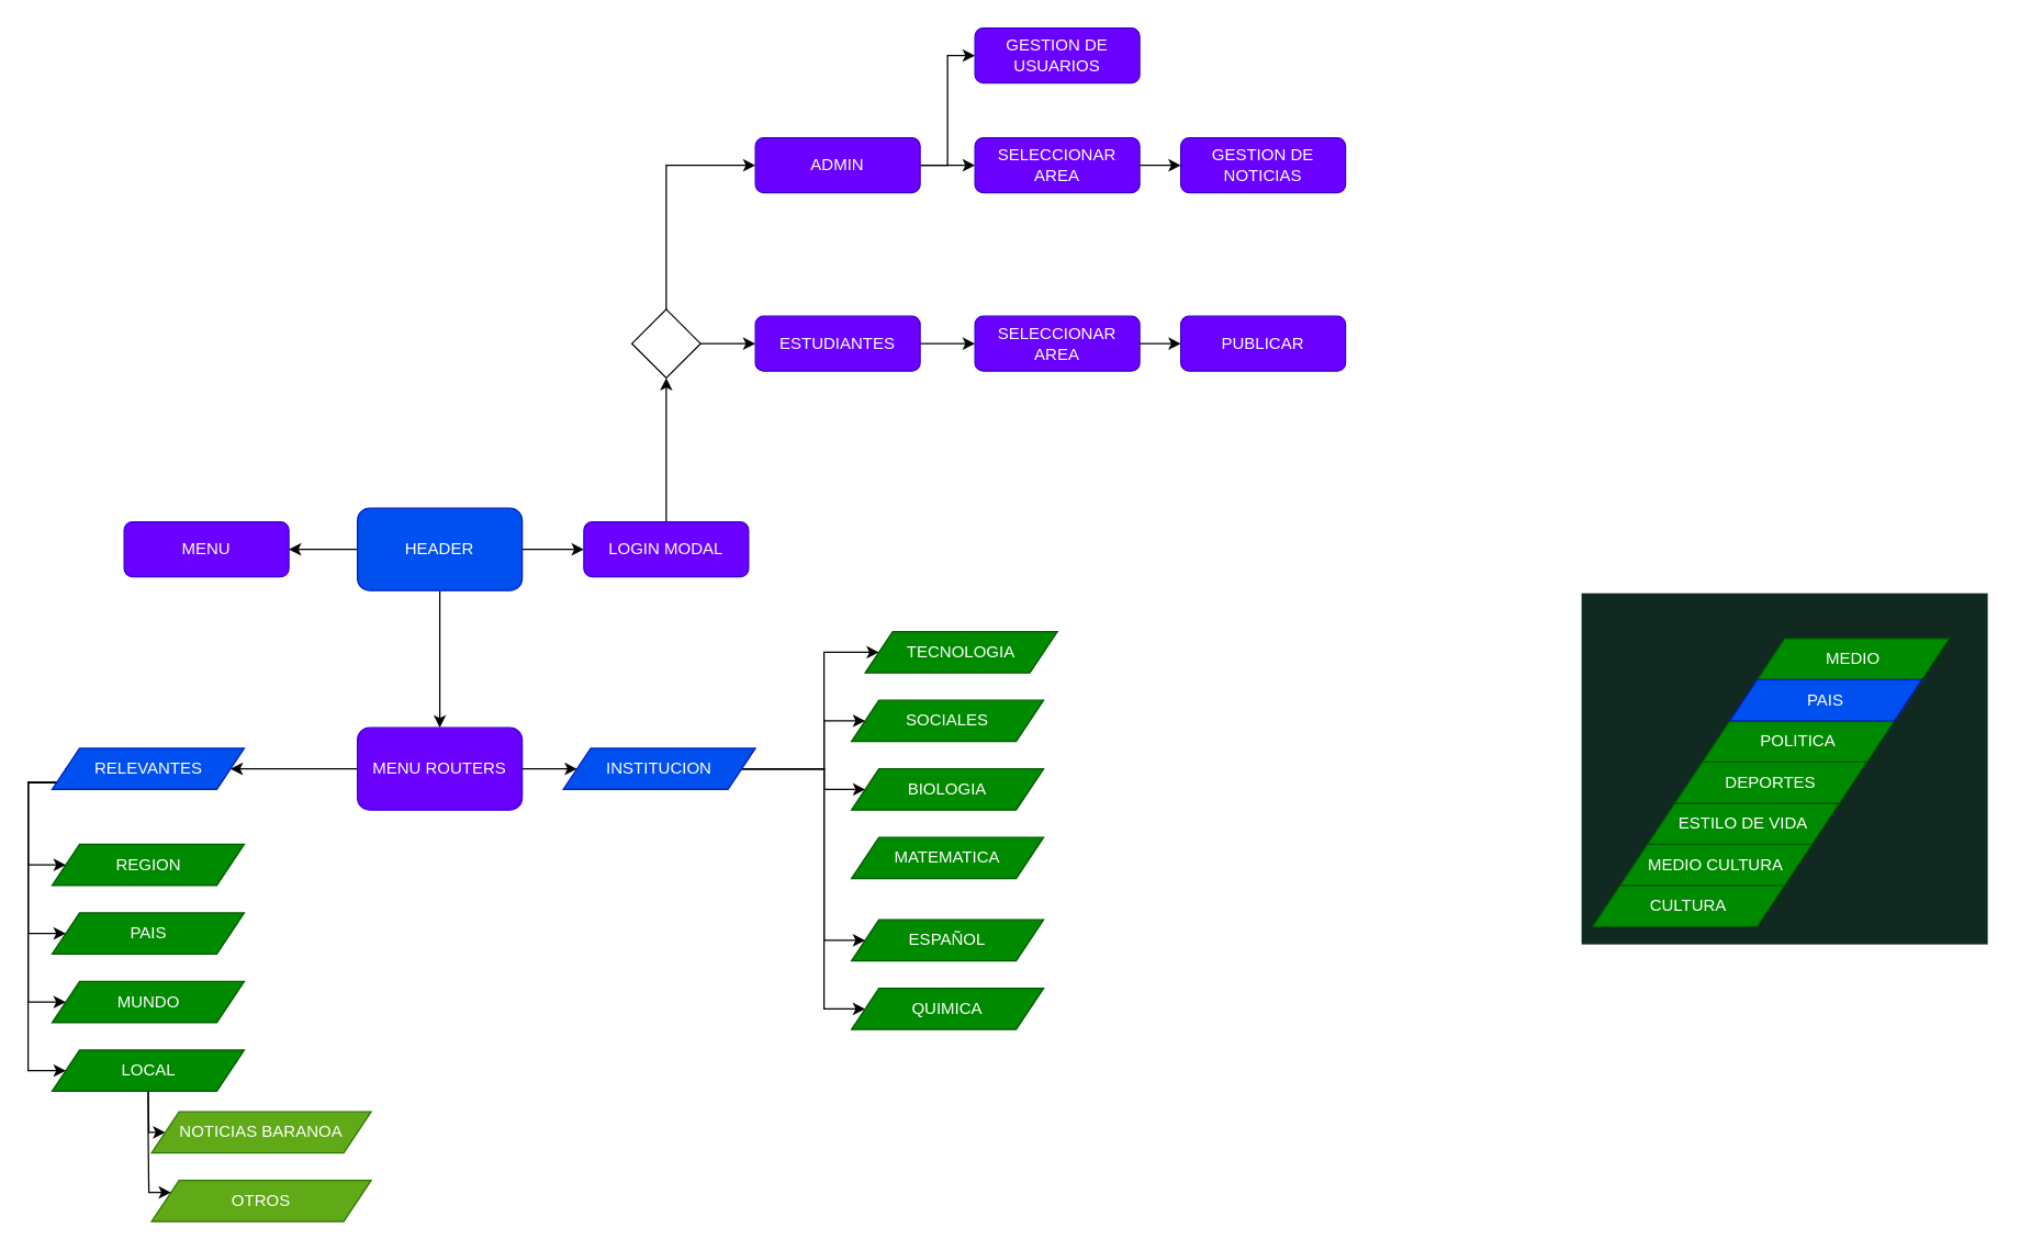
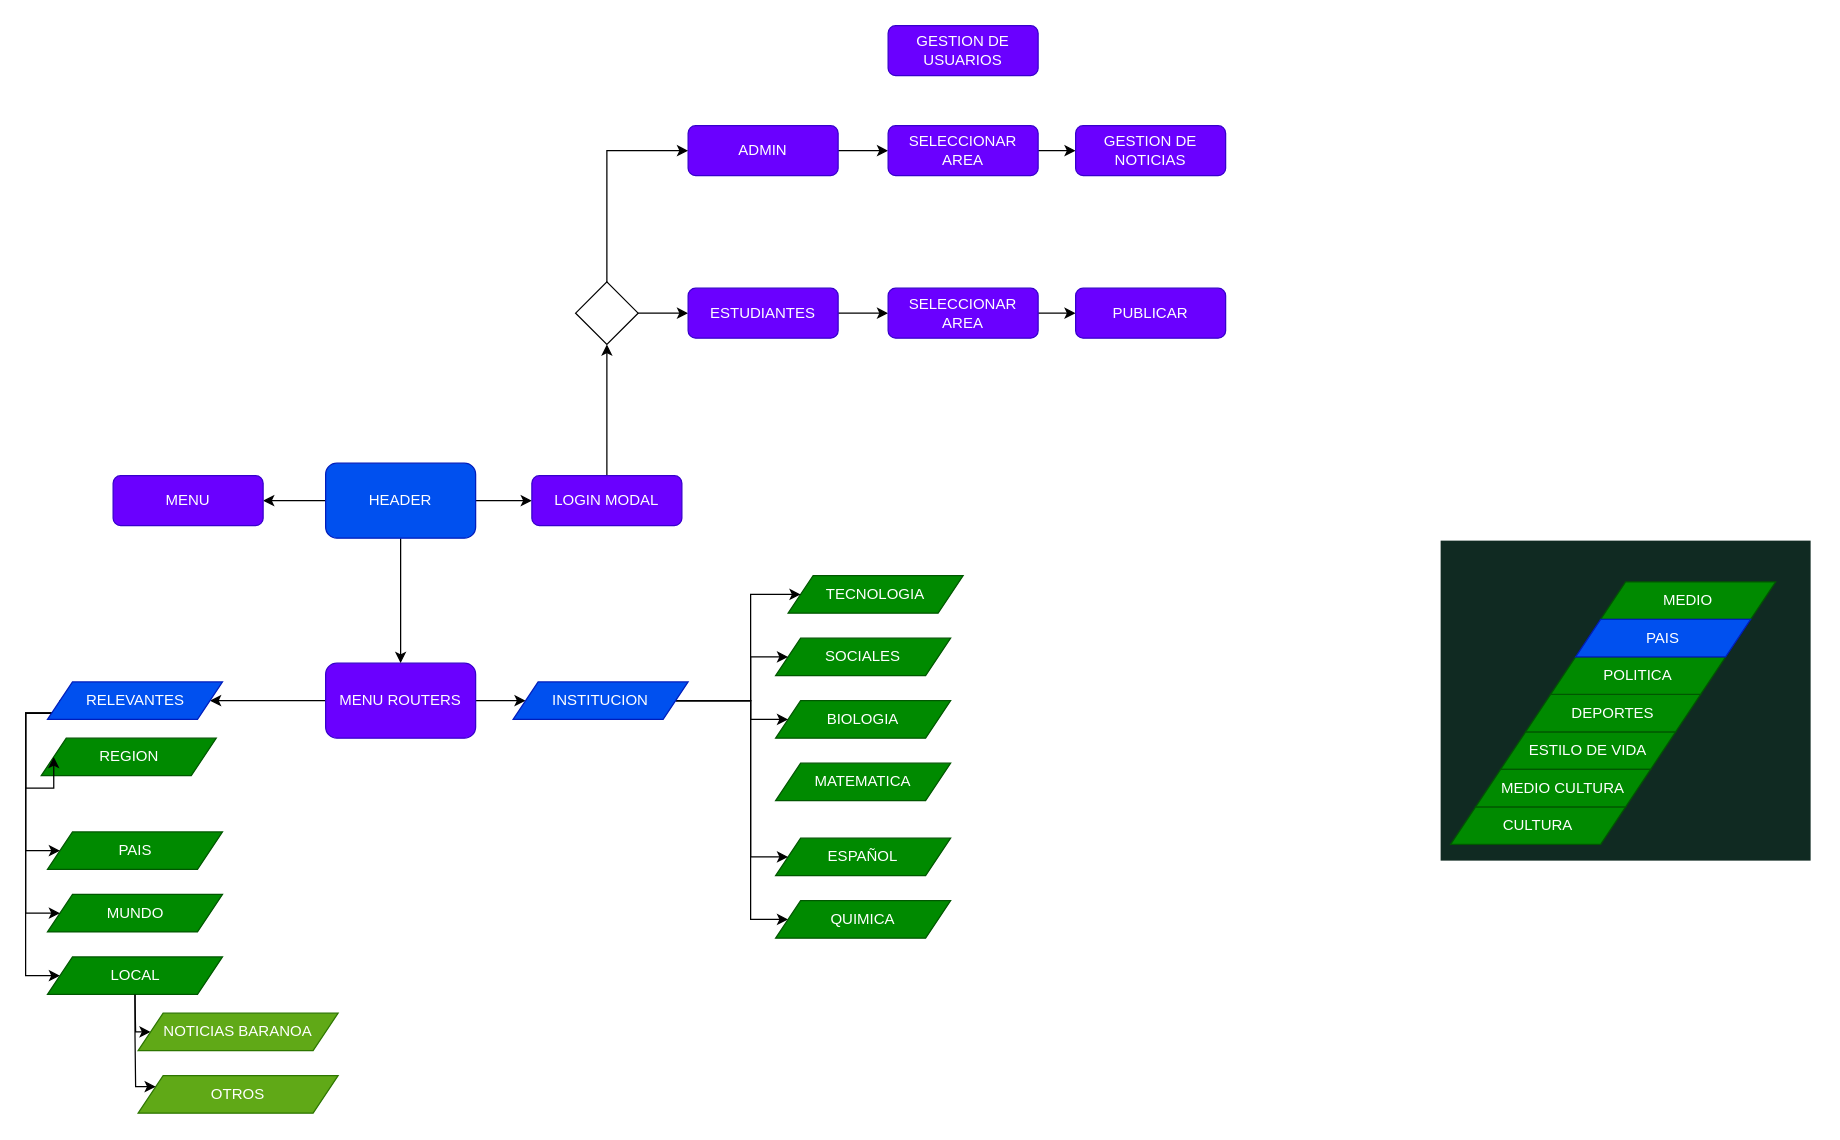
  <mxCell id="0" />
  <mxCell id="1" parent="0" />
  <mxCell id="2" value="" style="rounded=0;whiteSpace=wrap;html=1;strokeWidth=4;fillColor=#102A22;strokeColor=#FFFFFF;" parent="1" vertex="1"><mxGeometry x="1150" y="430" width="300" height="260" as="geometry" /></mxCell>
  <mxCell id="3" style="edgeStyle=orthogonalEdgeStyle;rounded=0;orthogonalLoop=1;jettySize=auto;html=1;exitX=1;exitY=0.5;exitDx=0;exitDy=0;entryX=0;entryY=0.5;entryDx=0;entryDy=0;" parent="1" source="5" target="31" edge="1"><mxGeometry relative="1" as="geometry" /></mxCell>
  <mxCell id="4" style="edgeStyle=orthogonalEdgeStyle;rounded=0;orthogonalLoop=1;jettySize=auto;html=1;exitX=0;exitY=0.5;exitDx=0;exitDy=0;entryX=1;entryY=0.5;entryDx=0;entryDy=0;" parent="1" source="5" target="25" edge="1"><mxGeometry relative="1" as="geometry"><mxPoint x="210" y="560" as="targetPoint" /></mxGeometry></mxCell>
  <mxCell id="5" value="MENU ROUTERS" style="rounded=1;whiteSpace=wrap;html=1;fillColor=#6a00ff;strokeColor=#3700CC;fontColor=#ffffff;" parent="1" vertex="1"><mxGeometry x="260" y="530" width="120" height="60" as="geometry" /></mxCell>
  <mxCell id="6" style="edgeStyle=orthogonalEdgeStyle;rounded=0;orthogonalLoop=1;jettySize=auto;html=1;exitX=0.5;exitY=1;exitDx=0;exitDy=0;entryX=0.5;entryY=0;entryDx=0;entryDy=0;" parent="1" source="9" target="5" edge="1"><mxGeometry relative="1" as="geometry" /></mxCell>
  <mxCell id="7" style="edgeStyle=orthogonalEdgeStyle;rounded=0;orthogonalLoop=1;jettySize=auto;html=1;" parent="1" source="9" target="12" edge="1"><mxGeometry relative="1" as="geometry" /></mxCell>
  <mxCell id="8" style="edgeStyle=orthogonalEdgeStyle;rounded=0;orthogonalLoop=1;jettySize=auto;html=1;exitX=1;exitY=0.5;exitDx=0;exitDy=0;" parent="1" source="9" target="11" edge="1"><mxGeometry relative="1" as="geometry" /></mxCell>
  <mxCell id="9" value="HEADER" style="rounded=1;whiteSpace=wrap;html=1;fillColor=#0050ef;strokeColor=#001DBC;fontColor=#ffffff;" parent="1" vertex="1"><mxGeometry x="260" y="370" width="120" height="60" as="geometry" /></mxCell>
  <mxCell id="10" style="edgeStyle=orthogonalEdgeStyle;rounded=0;orthogonalLoop=1;jettySize=auto;html=1;exitX=0.5;exitY=0;exitDx=0;exitDy=0;entryX=0.5;entryY=1;entryDx=0;entryDy=0;" parent="1" source="11" target="50" edge="1"><mxGeometry relative="1" as="geometry" /></mxCell>
  <mxCell id="11" value="LOGIN MODAL" style="rounded=1;whiteSpace=wrap;html=1;fillColor=#6a00ff;strokeColor=#3700CC;fontColor=#ffffff;" parent="1" vertex="1"><mxGeometry x="425" y="380" width="120" height="40" as="geometry" /></mxCell>
  <mxCell id="12" value="MENU" style="rounded=1;whiteSpace=wrap;html=1;fillColor=#6a00ff;strokeColor=#3700CC;fontColor=#ffffff;" parent="1" vertex="1"><mxGeometry x="90" y="380" width="120" height="40" as="geometry" /></mxCell>
  <mxCell id="13" value="TECNOLOGIA" style="shape=parallelogram;perimeter=parallelogramPerimeter;whiteSpace=wrap;html=1;fixedSize=1;fillColor=#008a00;strokeColor=#005700;fontColor=#ffffff;" parent="1" vertex="1"><mxGeometry x="630" y="460" width="140" height="30" as="geometry" /></mxCell>
- <mxCell id="14" value="REGION" style="shape=parallelogram;perimeter=parallelogramPerimeter;whiteSpace=wrap;html=1;fixedSize=1;fillColor=#008a00;strokeColor=#005700;fontColor=#ffffff;" parent="1" vertex="1"><mxGeometry x="37.5" y="615" width="140" height="30" as="geometry" /></mxCell>
+ <mxCell id="14" value="REGION" style="shape=parallelogram;perimeter=parallelogramPerimeter;whiteSpace=wrap;html=1;fixedSize=1;fillColor=#008a00;strokeColor=#005700;fontColor=#ffffff;" parent="1" vertex="1"><mxGeometry x="32.5" y="590" width="140" height="30" as="geometry" /></mxCell>
  <mxCell id="15" value="BIOLOGIA" style="shape=parallelogram;perimeter=parallelogramPerimeter;whiteSpace=wrap;html=1;fixedSize=1;fillColor=#008a00;strokeColor=#005700;fontColor=#ffffff;" parent="1" vertex="1"><mxGeometry x="620" y="560" width="140" height="30" as="geometry" /></mxCell>
  <mxCell id="16" value="PAIS" style="shape=parallelogram;perimeter=parallelogramPerimeter;whiteSpace=wrap;html=1;fixedSize=1;fillColor=#008a00;strokeColor=#005700;fontColor=#ffffff;" parent="1" vertex="1"><mxGeometry x="37.5" y="665" width="140" height="30" as="geometry" /></mxCell>
  <mxCell id="17" value="MUNDO" style="shape=parallelogram;perimeter=parallelogramPerimeter;whiteSpace=wrap;html=1;fixedSize=1;fillColor=#008a00;strokeColor=#005700;fontColor=#ffffff;" parent="1" vertex="1"><mxGeometry x="37.5" y="715" width="140" height="30" as="geometry" /></mxCell>
  <mxCell id="18" value="SOCIALES" style="shape=parallelogram;perimeter=parallelogramPerimeter;whiteSpace=wrap;html=1;fixedSize=1;fillColor=#008a00;strokeColor=#005700;fontColor=#ffffff;" parent="1" vertex="1"><mxGeometry x="620" y="510" width="140" height="30" as="geometry" /></mxCell>
  <mxCell id="19" value="ESPAÑOL" style="shape=parallelogram;perimeter=parallelogramPerimeter;whiteSpace=wrap;html=1;fixedSize=1;fillColor=#008a00;strokeColor=#005700;fontColor=#ffffff;" parent="1" vertex="1"><mxGeometry x="620" y="670" width="140" height="30" as="geometry" /></mxCell>
  <mxCell id="20" value="MATEMATICA" style="shape=parallelogram;perimeter=parallelogramPerimeter;whiteSpace=wrap;html=1;fixedSize=1;fillColor=#008a00;strokeColor=#005700;fontColor=#ffffff;" parent="1" vertex="1"><mxGeometry x="620" y="610" width="140" height="30" as="geometry" /></mxCell>
  <mxCell id="21" style="edgeStyle=orthogonalEdgeStyle;rounded=0;orthogonalLoop=1;jettySize=auto;html=1;exitX=0;exitY=0.5;exitDx=0;exitDy=0;entryX=0;entryY=0.5;entryDx=0;entryDy=0;" parent="1" source="25" target="17" edge="1"><mxGeometry relative="1" as="geometry"><mxPoint x="10" y="725" as="targetPoint" /><Array as="points"><mxPoint x="20" y="570" /><mxPoint x="20" y="730" /></Array></mxGeometry></mxCell>
  <mxCell id="22" style="edgeStyle=orthogonalEdgeStyle;rounded=0;orthogonalLoop=1;jettySize=auto;html=1;exitX=0;exitY=0.5;exitDx=0;exitDy=0;entryX=0;entryY=0.5;entryDx=0;entryDy=0;" parent="1" source="25" target="14" edge="1"><mxGeometry relative="1" as="geometry"><Array as="points"><mxPoint x="20" y="570" /><mxPoint x="20" y="630" /></Array></mxGeometry></mxCell>
  <mxCell id="23" style="edgeStyle=orthogonalEdgeStyle;rounded=0;orthogonalLoop=1;jettySize=auto;html=1;exitX=0;exitY=0.5;exitDx=0;exitDy=0;entryX=0;entryY=0.5;entryDx=0;entryDy=0;" parent="1" source="25" target="16" edge="1"><mxGeometry relative="1" as="geometry"><Array as="points"><mxPoint x="20" y="570" /><mxPoint x="20" y="680" /></Array></mxGeometry></mxCell>
  <mxCell id="24" style="edgeStyle=orthogonalEdgeStyle;rounded=0;orthogonalLoop=1;jettySize=auto;html=1;exitX=0;exitY=0.5;exitDx=0;exitDy=0;entryX=0;entryY=0.5;entryDx=0;entryDy=0;" parent="1" source="25" target="37" edge="1"><mxGeometry relative="1" as="geometry"><Array as="points"><mxPoint x="20" y="570" /><mxPoint x="20" y="780" /></Array></mxGeometry></mxCell>
  <mxCell id="25" value="RELEVANTES" style="shape=parallelogram;perimeter=parallelogramPerimeter;whiteSpace=wrap;html=1;fixedSize=1;fillColor=#0050ef;strokeColor=#001DBC;fontColor=#ffffff;" parent="1" vertex="1"><mxGeometry x="37.5" y="545" width="140" height="30" as="geometry" /></mxCell>
  <mxCell id="26" style="edgeStyle=orthogonalEdgeStyle;rounded=0;orthogonalLoop=1;jettySize=auto;html=1;exitX=1;exitY=0.5;exitDx=0;exitDy=0;entryX=0;entryY=0.5;entryDx=0;entryDy=0;" parent="1" source="31" target="13" edge="1"><mxGeometry relative="1" as="geometry"><Array as="points"><mxPoint x="600" y="560" /><mxPoint x="600" y="475" /></Array></mxGeometry></mxCell>
  <mxCell id="27" style="edgeStyle=orthogonalEdgeStyle;rounded=0;orthogonalLoop=1;jettySize=auto;html=1;exitX=1;exitY=0.5;exitDx=0;exitDy=0;entryX=0;entryY=0.5;entryDx=0;entryDy=0;" parent="1" source="31" target="18" edge="1"><mxGeometry relative="1" as="geometry"><Array as="points"><mxPoint x="600" y="560" /><mxPoint x="600" y="525" /></Array></mxGeometry></mxCell>
  <mxCell id="28" style="edgeStyle=orthogonalEdgeStyle;rounded=0;orthogonalLoop=1;jettySize=auto;html=1;exitX=1;exitY=0.5;exitDx=0;exitDy=0;entryX=0;entryY=0.5;entryDx=0;entryDy=0;" parent="1" source="31" target="15" edge="1"><mxGeometry relative="1" as="geometry"><Array as="points"><mxPoint x="600" y="560" /><mxPoint x="600" y="575" /></Array></mxGeometry></mxCell>
  <mxCell id="29" style="edgeStyle=orthogonalEdgeStyle;rounded=0;orthogonalLoop=1;jettySize=auto;html=1;exitX=1;exitY=0.5;exitDx=0;exitDy=0;entryX=0;entryY=0.5;entryDx=0;entryDy=0;" parent="1" source="31" target="19" edge="1"><mxGeometry relative="1" as="geometry"><Array as="points"><mxPoint x="600" y="560" /><mxPoint x="600" y="685" /></Array></mxGeometry></mxCell>
  <mxCell id="30" style="edgeStyle=orthogonalEdgeStyle;rounded=0;orthogonalLoop=1;jettySize=auto;html=1;exitX=1;exitY=0.5;exitDx=0;exitDy=0;entryX=0;entryY=0.5;entryDx=0;entryDy=0;" parent="1" source="31" target="40" edge="1"><mxGeometry relative="1" as="geometry"><Array as="points"><mxPoint x="600" y="560" /><mxPoint x="600" y="735" /></Array></mxGeometry></mxCell>
  <mxCell id="31" value="INSTITUCION" style="shape=parallelogram;perimeter=parallelogramPerimeter;whiteSpace=wrap;html=1;fixedSize=1;fillColor=#0050ef;strokeColor=#001DBC;fontColor=#ffffff;" parent="1" vertex="1"><mxGeometry x="410" y="545" width="140" height="30" as="geometry" /></mxCell>
  <mxCell id="32" value="ESTILO DE VIDA" style="shape=parallelogram;perimeter=parallelogramPerimeter;whiteSpace=wrap;html=1;fixedSize=1;fillColor=#008a00;strokeColor=#005700;fontColor=#ffffff;" parent="1" vertex="1"><mxGeometry x="1200" y="585" width="140" height="30" as="geometry" /></mxCell>
  <mxCell id="33" value="DEPORTES" style="shape=parallelogram;perimeter=parallelogramPerimeter;whiteSpace=wrap;html=1;fixedSize=1;fillColor=#008a00;strokeColor=#005700;fontColor=#ffffff;" parent="1" vertex="1"><mxGeometry x="1220" y="555" width="140" height="30" as="geometry" /></mxCell>
  <mxCell id="34" value="CULTURA" style="shape=parallelogram;perimeter=parallelogramPerimeter;whiteSpace=wrap;html=1;fixedSize=1;fillColor=#008a00;strokeColor=#005700;fontColor=#ffffff;" parent="1" vertex="1"><mxGeometry x="1160" y="645" width="140" height="30" as="geometry" /></mxCell>
  <mxCell id="35" value="MEDIO CULTURA" style="shape=parallelogram;perimeter=parallelogramPerimeter;whiteSpace=wrap;html=1;fixedSize=1;fillColor=#008a00;strokeColor=#005700;fontColor=#ffffff;" parent="1" vertex="1"><mxGeometry x="1180" y="615" width="140" height="30" as="geometry" /></mxCell>
  <mxCell id="36" style="edgeStyle=orthogonalEdgeStyle;rounded=0;orthogonalLoop=1;jettySize=auto;html=1;exitX=0.5;exitY=1;exitDx=0;exitDy=0;entryX=0;entryY=0.5;entryDx=0;entryDy=0;" parent="1" source="37" target="38" edge="1"><mxGeometry relative="1" as="geometry"><Array as="points"><mxPoint x="108" y="800" /><mxPoint x="108" y="800" /><mxPoint x="108" y="825" /></Array></mxGeometry></mxCell>
  <mxCell id="37" value="LOCAL" style="shape=parallelogram;perimeter=parallelogramPerimeter;whiteSpace=wrap;html=1;fixedSize=1;fillColor=#008a00;strokeColor=#005700;fontColor=#ffffff;" parent="1" vertex="1"><mxGeometry x="37.5" y="765" width="140" height="30" as="geometry" /></mxCell>
  <mxCell id="38" value="NOTICIAS BARANOA" style="shape=parallelogram;perimeter=parallelogramPerimeter;whiteSpace=wrap;html=1;fixedSize=1;fillColor=#60a917;strokeColor=#2D7600;fontColor=#ffffff;" parent="1" vertex="1"><mxGeometry x="110" y="810" width="160" height="30" as="geometry" /></mxCell>
  <mxCell id="39" value="OTROS" style="shape=parallelogram;perimeter=parallelogramPerimeter;whiteSpace=wrap;html=1;fixedSize=1;fillColor=#60a917;strokeColor=#2D7600;fontColor=#ffffff;" parent="1" vertex="1"><mxGeometry x="110" y="860" width="160" height="30" as="geometry" /></mxCell>
  <mxCell id="40" value="QUIMICA" style="shape=parallelogram;perimeter=parallelogramPerimeter;whiteSpace=wrap;html=1;fixedSize=1;fillColor=#008a00;strokeColor=#005700;fontColor=#ffffff;" parent="1" vertex="1"><mxGeometry x="620" y="720" width="140" height="30" as="geometry" /></mxCell>
  <mxCell id="41" value="POLITICA" style="shape=parallelogram;perimeter=parallelogramPerimeter;whiteSpace=wrap;html=1;fixedSize=1;fillColor=#008a00;strokeColor=#005700;fontColor=#ffffff;" parent="1" vertex="1"><mxGeometry x="1240" y="525" width="140" height="30" as="geometry" /></mxCell>
  <mxCell id="42" value="MEDIO" style="shape=parallelogram;perimeter=parallelogramPerimeter;whiteSpace=wrap;html=1;fixedSize=1;fillColor=#008a00;strokeColor=#005700;fontColor=#ffffff;" parent="1" vertex="1"><mxGeometry x="1280" y="465" width="140" height="30" as="geometry" /></mxCell>
  <mxCell id="43" value="PAIS" style="shape=parallelogram;perimeter=parallelogramPerimeter;whiteSpace=wrap;html=1;fixedSize=1;fillColor=#0050ef;strokeColor=#001DBC;fontColor=#ffffff;" parent="1" vertex="1"><mxGeometry x="1260" y="495" width="140" height="30" as="geometry" /></mxCell>
  <mxCell id="44" style="edgeStyle=orthogonalEdgeStyle;rounded=0;orthogonalLoop=1;jettySize=auto;html=1;exitX=0.5;exitY=1;exitDx=0;exitDy=0;entryX=0;entryY=0.25;entryDx=0;entryDy=0;" parent="1" source="37" target="39" edge="1"><mxGeometry relative="1" as="geometry"><Array as="points"><mxPoint x="108" y="828" /><mxPoint x="108" y="828" /><mxPoint x="108" y="869" /></Array></mxGeometry></mxCell>
- <mxCell id="45" style="edgeStyle=orthogonalEdgeStyle;rounded=0;orthogonalLoop=1;jettySize=auto;html=1;exitX=1;exitY=0.5;exitDx=0;exitDy=0;entryX=0;entryY=0.5;entryDx=0;entryDy=0;" parent="1" source="47" target="56" edge="1"><mxGeometry relative="1" as="geometry" /></mxCell>
  <mxCell id="46" style="edgeStyle=orthogonalEdgeStyle;rounded=0;orthogonalLoop=1;jettySize=auto;html=1;exitX=1;exitY=0.5;exitDx=0;exitDy=0;entryX=0;entryY=0.5;entryDx=0;entryDy=0;" parent="1" source="47" target="58" edge="1"><mxGeometry relative="1" as="geometry" /></mxCell>
  <mxCell id="47" value="ADMIN" style="rounded=1;whiteSpace=wrap;html=1;fillColor=#6a00ff;strokeColor=#3700CC;fontColor=#ffffff;" parent="1" vertex="1"><mxGeometry x="550" y="100" width="120" height="40" as="geometry" /></mxCell>
  <mxCell id="48" style="edgeStyle=orthogonalEdgeStyle;rounded=0;orthogonalLoop=1;jettySize=auto;html=1;exitX=1;exitY=0.5;exitDx=0;exitDy=0;entryX=0;entryY=0.5;entryDx=0;entryDy=0;" parent="1" source="50" target="52" edge="1"><mxGeometry relative="1" as="geometry" /></mxCell>
  <mxCell id="49" style="edgeStyle=orthogonalEdgeStyle;rounded=0;orthogonalLoop=1;jettySize=auto;html=1;exitX=0.5;exitY=0;exitDx=0;exitDy=0;entryX=0;entryY=0.5;entryDx=0;entryDy=0;" parent="1" source="50" target="47" edge="1"><mxGeometry relative="1" as="geometry" /></mxCell>
  <mxCell id="50" value="" style="rhombus;whiteSpace=wrap;html=1;" parent="1" vertex="1"><mxGeometry x="460" y="225" width="50" height="50" as="geometry" /></mxCell>
  <mxCell id="51" style="edgeStyle=orthogonalEdgeStyle;rounded=0;orthogonalLoop=1;jettySize=auto;html=1;exitX=1;exitY=0.5;exitDx=0;exitDy=0;" parent="1" source="52" target="54" edge="1"><mxGeometry relative="1" as="geometry" /></mxCell>
  <mxCell id="52" value="ESTUDIANTES" style="rounded=1;whiteSpace=wrap;html=1;fillColor=#6a00ff;strokeColor=#3700CC;fontColor=#ffffff;" parent="1" vertex="1"><mxGeometry x="550" y="230" width="120" height="40" as="geometry" /></mxCell>
  <mxCell id="53" style="edgeStyle=orthogonalEdgeStyle;rounded=0;orthogonalLoop=1;jettySize=auto;html=1;exitX=1;exitY=0.5;exitDx=0;exitDy=0;entryX=0;entryY=0.5;entryDx=0;entryDy=0;" parent="1" source="54" target="55" edge="1"><mxGeometry relative="1" as="geometry" /></mxCell>
  <mxCell id="54" value="SELECCIONAR AREA" style="rounded=1;whiteSpace=wrap;html=1;fillColor=#6a00ff;strokeColor=#3700CC;fontColor=#ffffff;" parent="1" vertex="1"><mxGeometry x="710" y="230" width="120" height="40" as="geometry" /></mxCell>
  <mxCell id="55" value="PUBLICAR" style="rounded=1;whiteSpace=wrap;html=1;fillColor=#6a00ff;strokeColor=#3700CC;fontColor=#ffffff;" parent="1" vertex="1"><mxGeometry x="860" y="230" width="120" height="40" as="geometry" /></mxCell>
  <mxCell id="56" value="GESTION DE USUARIOS" style="rounded=1;whiteSpace=wrap;html=1;fillColor=#6a00ff;strokeColor=#3700CC;fontColor=#ffffff;" parent="1" vertex="1"><mxGeometry x="710" y="20" width="120" height="40" as="geometry" /></mxCell>
  <mxCell id="57" style="edgeStyle=orthogonalEdgeStyle;rounded=0;orthogonalLoop=1;jettySize=auto;html=1;exitX=1;exitY=0.5;exitDx=0;exitDy=0;entryX=0;entryY=0.5;entryDx=0;entryDy=0;" parent="1" source="58" target="59" edge="1"><mxGeometry relative="1" as="geometry" /></mxCell>
  <mxCell id="58" value="SELECCIONAR AREA" style="rounded=1;whiteSpace=wrap;html=1;fillColor=#6a00ff;strokeColor=#3700CC;fontColor=#ffffff;" parent="1" vertex="1"><mxGeometry x="710" y="100" width="120" height="40" as="geometry" /></mxCell>
  <mxCell id="59" value="GESTION DE NOTICIAS" style="rounded=1;whiteSpace=wrap;html=1;fillColor=#6a00ff;strokeColor=#3700CC;fontColor=#ffffff;" parent="1" vertex="1"><mxGeometry x="860" y="100" width="120" height="40" as="geometry" /></mxCell>
